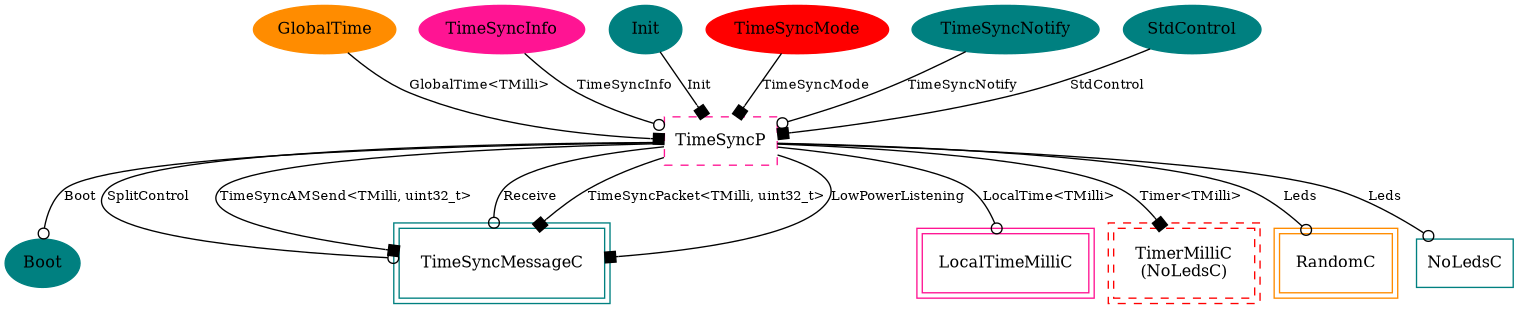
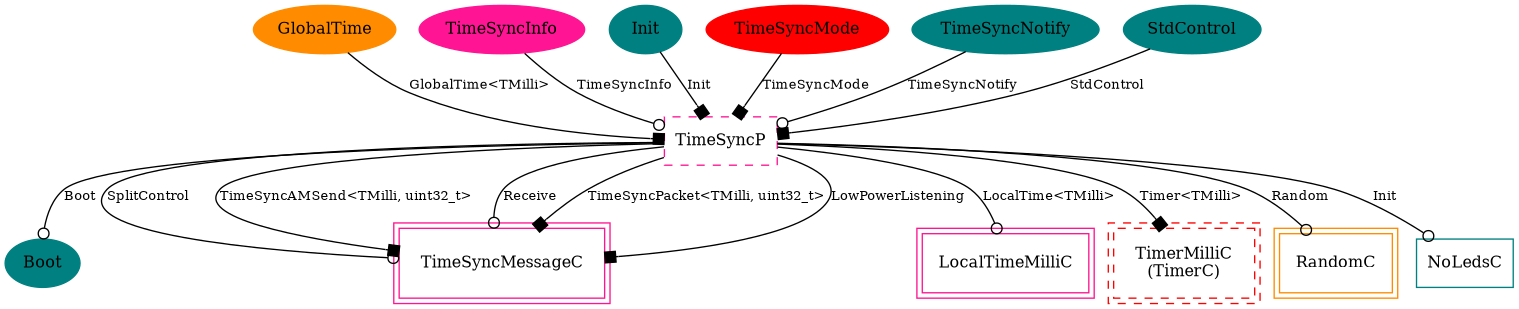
  digraph {
    node [color=teal fontsize=12 shape=ellipse style=filled]
    edge [arrowhead=box fontsize=10]
    n1 [color=darkorange label=GlobalTime]
    n2 [color=deeppink label=TimeSyncP shape=box style=dashed]
    n3 [label=Boot]
-   TimeSyncMessageC [peripheries=2 shape=box style=""]
+   TimeSyncMessageC [color=deeppink peripheries=2 shape=box style=""]
    LocalTimeMilliC [color=deeppink peripheries=2 shape=box style=""]
-   n6 [color=red label="TimerMilliC\n(NoLedsC)" peripheries=2 shape=box style=dashed]
+   n6 [color=red label="TimerMilliC\n(TimerC)" peripheries=2 shape=box style=dashed]
    RandomC [color=darkorange peripheries=2 shape=box style=""]
    NoLedsC [shape=box style=""]
    n9 [color=deeppink label=TimeSyncInfo]
    n10 [label=Init]
    n11 [color=red label=TimeSyncMode]
    n12 [label=TimeSyncNotify]
    n13 [label=StdControl]
    n1 -> n2 [label="GlobalTime<TMilli>"]
    n2 -> n3 [arrowhead=odot label=Boot]
    n2 -> TimeSyncMessageC [arrowhead=odot label=SplitControl]
    n2 -> TimeSyncMessageC [label="TimeSyncAMSend<TMilli, uint32_t>"]
    n2 -> TimeSyncMessageC [arrowhead=odot label=Receive]
    n2 -> TimeSyncMessageC [label="TimeSyncPacket<TMilli, uint32_t>"]
    n2 -> TimeSyncMessageC [label=LowPowerListening]
    n2 -> LocalTimeMilliC [arrowhead=odot label="LocalTime<TMilli>"]
    n2 -> n6 [label="Timer<TMilli>"]
-   n2 -> RandomC [arrowhead=odot label=Leds]
-   n2 -> NoLedsC [arrowhead=odot label=Leds]
+   n2 -> RandomC [arrowhead=odot label=Random]
+   n2 -> NoLedsC [arrowhead=odot label=Init]
    n9 -> n2 [arrowhead=odot label=TimeSyncInfo]
    n10 -> n2 [label=Init]
    n11 -> n2 [label=TimeSyncMode]
    n12 -> n2 [arrowhead=odot label=TimeSyncNotify]
    n13 -> n2 [label=StdControl]
  }
